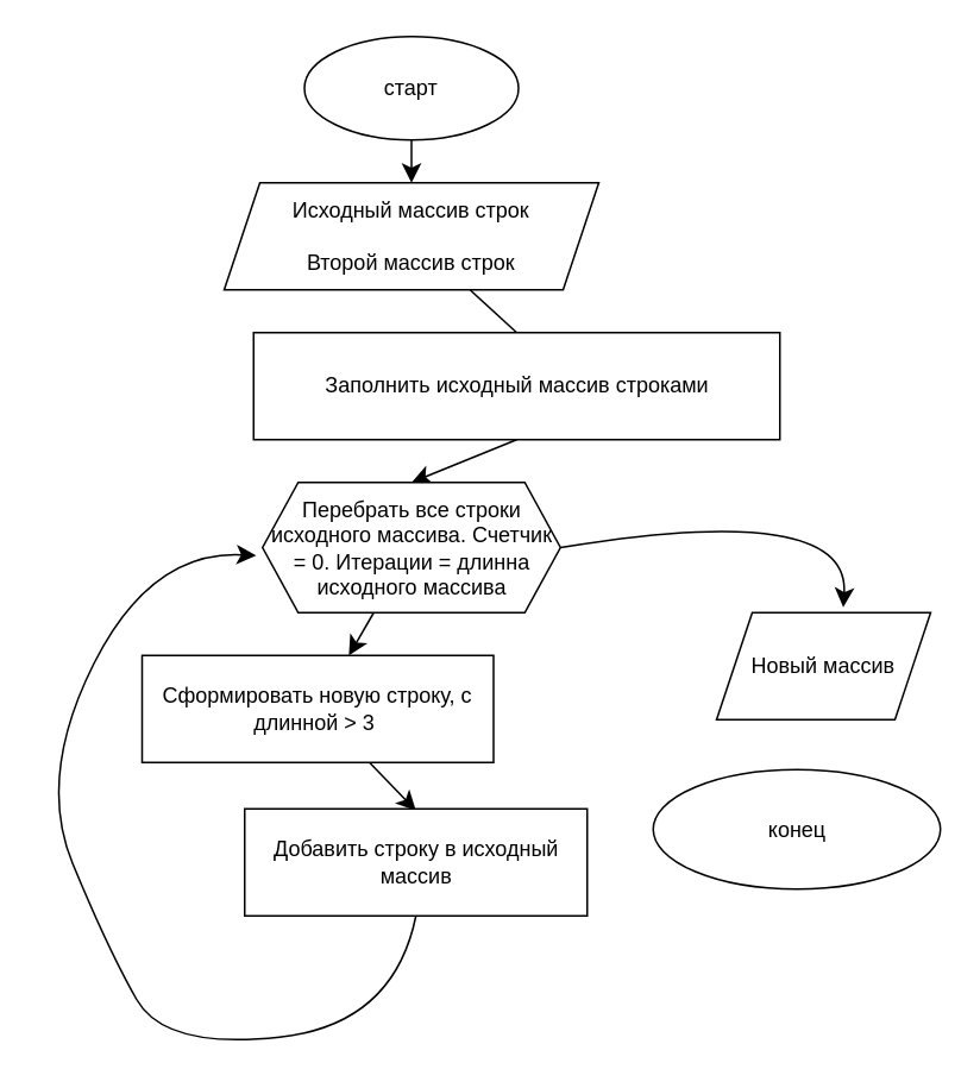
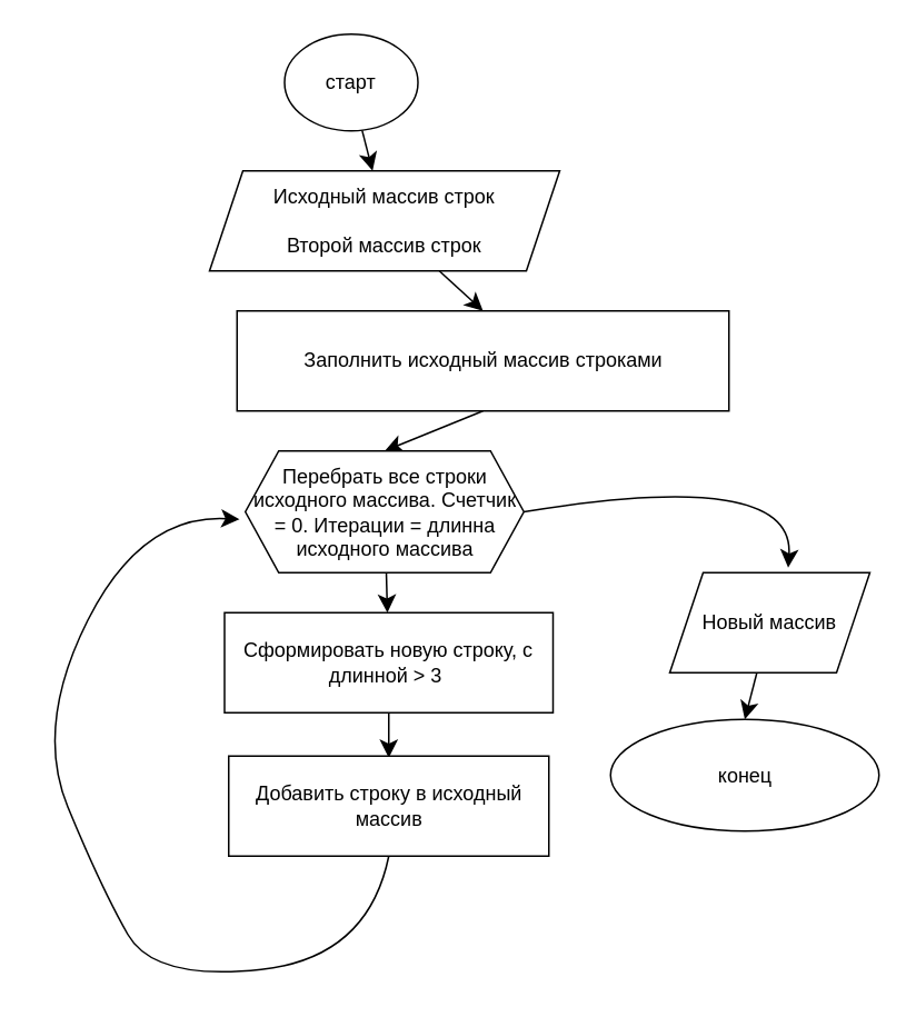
  <mxCell id="0" />
  <mxCell id="1" parent="0" />
  <mxCell id="2" style="edgeStyle=none;curved=1;rounded=0;orthogonalLoop=1;jettySize=auto;html=1;fontSize=12;startSize=8;endSize=8;" edge="1" parent="1" source="3" target="5"><mxGeometry relative="1" as="geometry" /></mxCell>
- <mxCell id="3" value="старт" style="ellipse;whiteSpace=wrap;html=1;" vertex="1" parent="1"><mxGeometry x="170" y="20" width="120" height="58" as="geometry" /></mxCell>
- <mxCell id="4" style="edgeStyle=none;curved=1;rounded=0;orthogonalLoop=1;jettySize=auto;html=1;entryX=0.5;entryY=0;entryDx=0;entryDy=0;fontSize=12;startSize=8;endSize=8;endArrow=none;" edge="1" parent="1" source="5" target="7"><mxGeometry relative="1" as="geometry" /></mxCell>
+ <mxCell id="3" value="старт" style="ellipse;whiteSpace=wrap;html=1;" vertex="1" parent="1"><mxGeometry x="170" y="20" width="80" height="58" as="geometry" /></mxCell>
+ <mxCell id="4" style="edgeStyle=none;curved=1;rounded=0;orthogonalLoop=1;jettySize=auto;html=1;entryX=0.5;entryY=0;entryDx=0;entryDy=0;fontSize=12;startSize=8;endSize=8;" edge="1" parent="1" source="5" target="7"><mxGeometry relative="1" as="geometry" /></mxCell>
  <mxCell id="5" value="Исходный массив строк&lt;div&gt;&lt;br&gt;&lt;/div&gt;&lt;div&gt;Второй массив строк&lt;/div&gt;" style="shape=parallelogram;perimeter=parallelogramPerimeter;whiteSpace=wrap;html=1;fixedSize=1;" vertex="1" parent="1"><mxGeometry x="125" y="102" width="210" height="60" as="geometry" /></mxCell>
  <mxCell id="6" style="edgeStyle=none;curved=1;rounded=0;orthogonalLoop=1;jettySize=auto;html=1;exitX=0.5;exitY=1;exitDx=0;exitDy=0;entryX=0.5;entryY=0;entryDx=0;entryDy=0;fontSize=12;startSize=8;endSize=8;" edge="1" parent="1" source="7" target="9"><mxGeometry relative="1" as="geometry" /></mxCell>
  <mxCell id="7" value="Заполнить исходный массив строками" style="rounded=0;whiteSpace=wrap;html=1;" vertex="1" parent="1"><mxGeometry x="141.5" y="186" width="295" height="60" as="geometry" /></mxCell>
  <mxCell id="8" style="edgeStyle=none;curved=1;rounded=0;orthogonalLoop=1;jettySize=auto;html=1;fontSize=12;startSize=8;endSize=8;" edge="1" parent="1" source="9" target="11"><mxGeometry relative="1" as="geometry"><mxPoint x="230" y="363" as="targetPoint" /></mxGeometry></mxCell>
  <mxCell id="9" value="Перебрать все строки исходного массива. Счетчик = 0. Итерации = длинна исходного массива" style="shape=hexagon;perimeter=hexagonPerimeter2;whiteSpace=wrap;html=1;fixedSize=1;" vertex="1" parent="1"><mxGeometry x="146.5" y="270" width="167" height="73" as="geometry" /></mxCell>
  <mxCell id="10" style="edgeStyle=none;curved=1;rounded=0;orthogonalLoop=1;jettySize=auto;html=1;fontSize=12;startSize=8;endSize=8;" edge="1" parent="1" source="11"><mxGeometry relative="1" as="geometry"><mxPoint x="232.5" y="454" as="targetPoint" /></mxGeometry></mxCell>
- <mxCell id="11" value="Сформировать новую строку, с длинной &amp;gt; 3&amp;nbsp;" style="rounded=0;whiteSpace=wrap;html=1;" vertex="1" parent="1"><mxGeometry x="79" y="367" width="197" height="60" as="geometry" /></mxCell>
+ <mxCell id="11" value="Сформировать новую строку, с длинной &amp;gt; 3&amp;nbsp;" style="rounded=0;whiteSpace=wrap;html=1;" vertex="1" parent="1"><mxGeometry x="134" y="367" width="197" height="60" as="geometry" /></mxCell>
  <mxCell id="12" value="Добавить строку в исходный массив" style="rounded=0;whiteSpace=wrap;html=1;" vertex="1" parent="1"><mxGeometry x="136.5" y="453" width="192" height="60" as="geometry" /></mxCell>
  <mxCell id="13" value="" style="endArrow=classic;html=1;rounded=0;fontSize=12;startSize=8;endSize=8;curved=1;exitX=0.5;exitY=1;exitDx=0;exitDy=0;" edge="1" parent="1" source="12"><mxGeometry relative="1" as="geometry"><mxPoint x="375" y="277" as="sourcePoint" /><mxPoint x="143" y="311" as="targetPoint" /><Array as="points"><mxPoint x="220" y="574" /><mxPoint x="92" y="588" /><mxPoint x="60" y="532" /><mxPoint x="20" y="435" /><mxPoint x="84" y="308" /></Array></mxGeometry></mxCell>
  <mxCell id="14" value="" style="endArrow=classic;html=1;rounded=0;fontSize=12;startSize=8;endSize=8;curved=1;exitX=1;exitY=0.5;exitDx=0;exitDy=0;" edge="1" parent="1" source="9"><mxGeometry width="50" height="50" relative="1" as="geometry"><mxPoint x="233" y="386" as="sourcePoint" /><mxPoint x="472" y="340" as="targetPoint" /><Array as="points"><mxPoint x="476" y="280" /></Array></mxGeometry></mxCell>
+ <mxCell id="15" style="edgeStyle=none;curved=1;rounded=0;orthogonalLoop=1;jettySize=auto;html=1;entryX=0.5;entryY=0;entryDx=0;entryDy=0;fontSize=12;startSize=8;endSize=8;" edge="1" parent="1" source="16" target="17"><mxGeometry relative="1" as="geometry" /></mxCell>
  <mxCell id="16" value="Новый массив" style="shape=parallelogram;perimeter=parallelogramPerimeter;whiteSpace=wrap;html=1;fixedSize=1;" vertex="1" parent="1"><mxGeometry x="401" y="343" width="120" height="60" as="geometry" /></mxCell>
  <mxCell id="17" value="конец" style="ellipse;whiteSpace=wrap;html=1;" vertex="1" parent="1"><mxGeometry x="365.5" y="431" width="161" height="67" as="geometry" /></mxCell>
